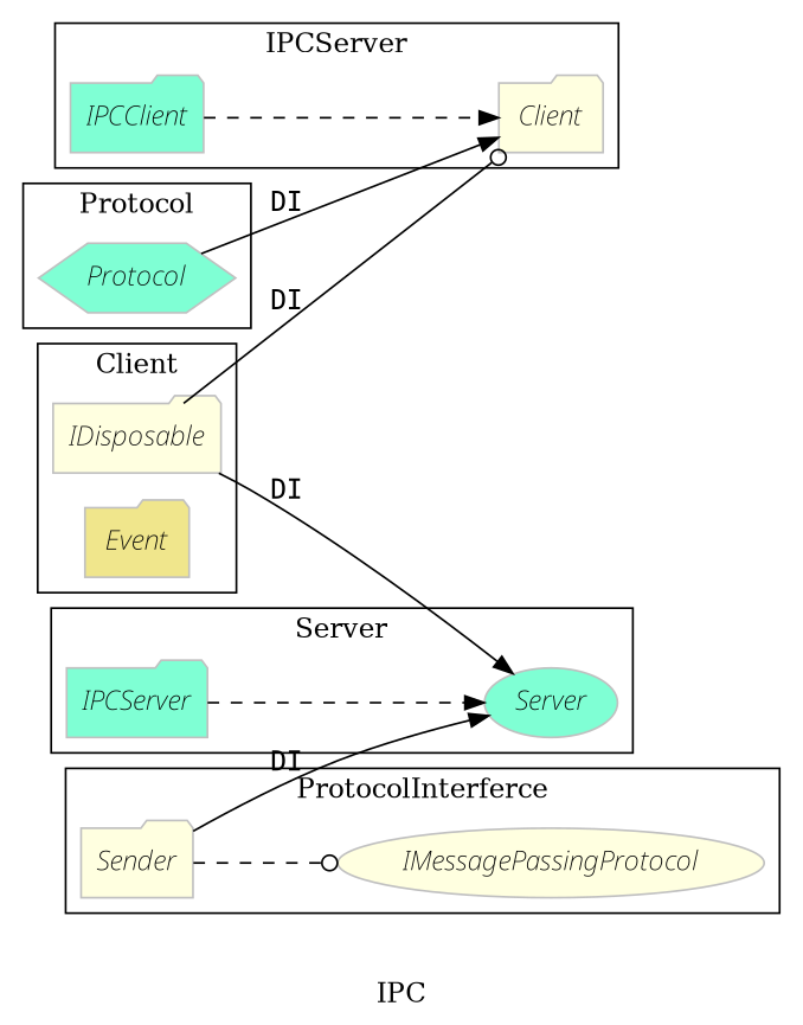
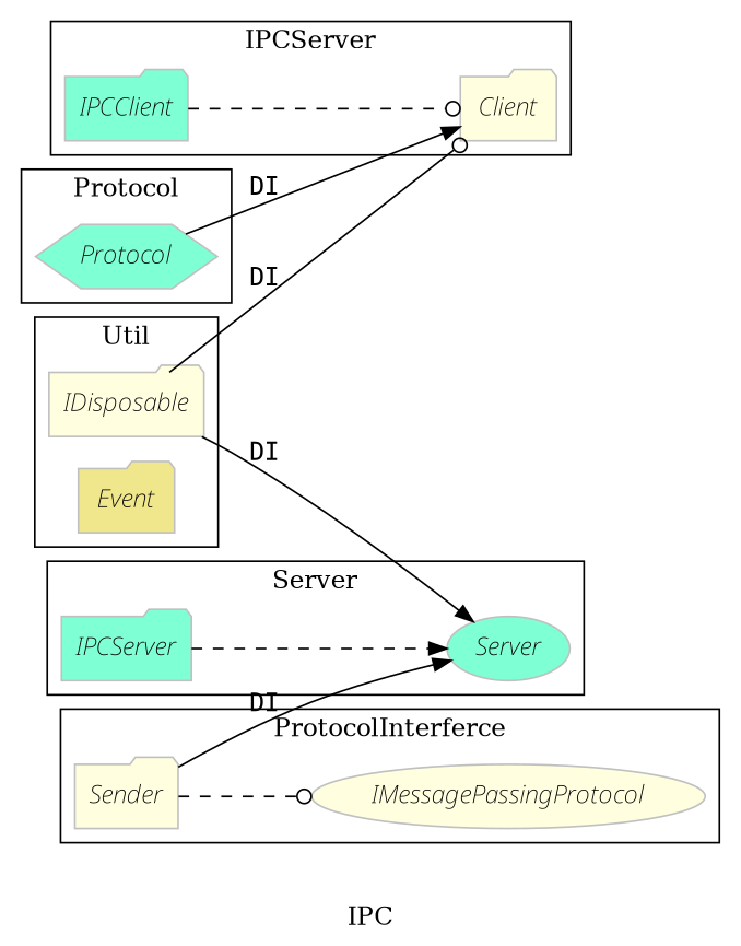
  digraph {
    compound=true
    label=IPC
    rankdir=LR
    node [color=gray fillcolor=lightyellow fontname="Source Code Variable ExtraLight Italic" shape=folder style=filled]
    edge [arrowhead=normal fontname=Consolas]
    Client
    IPCClient [fillcolor=aquamarine]
    Server [fillcolor=aquamarine shape=ellipse]
    IPCServer [fillcolor=aquamarine]
    Protocol [fillcolor=aquamarine shape=hexagon]
    IDisposable
    Event [fillcolor=khaki]
    Sender
    IMessagePassingProtocol [shape=ellipse]
    subgraph cluster_1 {
      label=IPCServer
      Client
      IPCClient
    }
    subgraph cluster_2 {
      label=Server
      Server
      IPCServer
    }
    subgraph cluster_3 {
      label=Protocol
      Protocol
    }
    subgraph cluster_4 {
-     label=Client
+     label=Util
      IDisposable
      Event
    }
    subgraph cluster_5 {
      label=ProtocolInterferce
      Sender
      IMessagePassingProtocol
    }
-   IPCClient -> Client [style=dashed]
+   IPCClient -> Client [arrowhead=odot style=dashed]
    IPCServer -> Server [style=dashed]
    Protocol -> Client [label=DI]
    IDisposable -> Client [arrowhead=odot label=DI]
    IDisposable -> Server [label=DI]
    Sender -> Server [label=DI]
    Sender -> IMessagePassingProtocol [arrowhead=odot style=dashed]
  }
